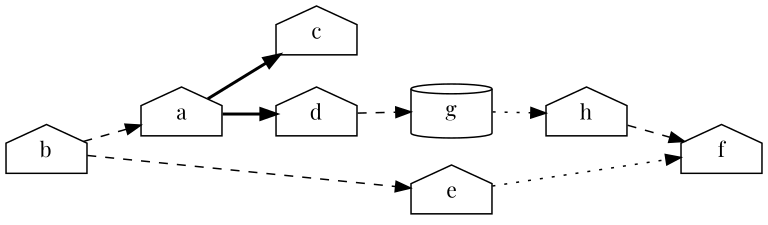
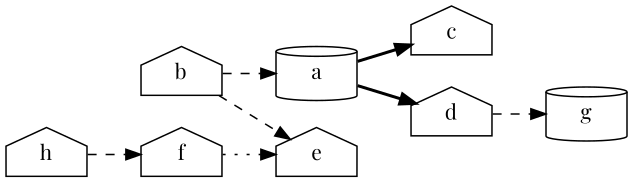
  digraph {
    fontname="Playfair Display"
    rankdir=LR
    node [fontname="Playfair Display" shape=house]
    edge [fontname="Playfair Display" style=dashed]
-   a
+   a [shape=cylinder]
    c
    d
    b
    e
    g [shape=cylinder]
    f
    h
    a -> c [style=bold]
    a -> d [style=bold]
    d -> g
    b -> a
    b -> e
-   e -> f [style=dotted]
-   g -> h [style=dotted]
+   f -> e [style=dotted]
    h -> f
  }
